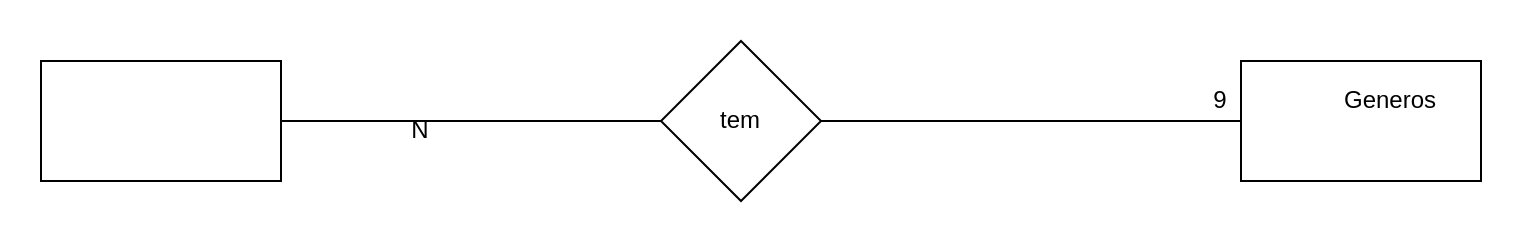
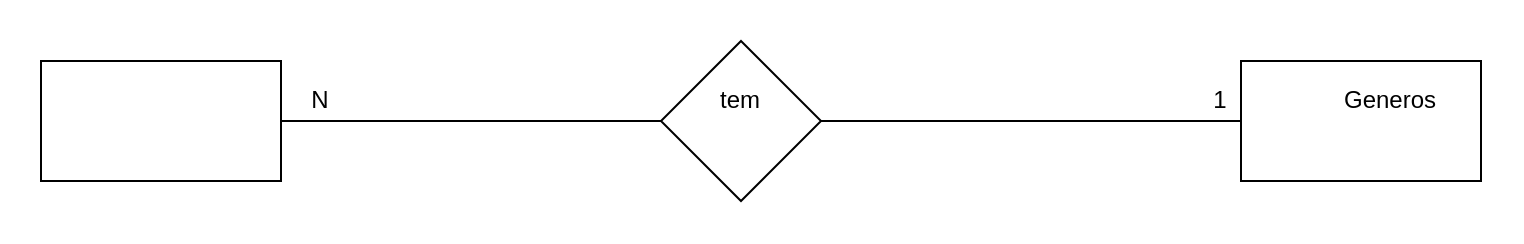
  <mxCell id="0" />
  <mxCell id="1" parent="0" />
  <mxCell id="2" value="" style="rounded=0;whiteSpace=wrap;html=1;" vertex="1" parent="1"><mxGeometry x="620" y="30" width="120" height="60" as="geometry" /></mxCell>
  <mxCell id="3" value="" style="rhombus;whiteSpace=wrap;html=1;" vertex="1" parent="1"><mxGeometry x="330" y="20" width="80" height="80" as="geometry" /></mxCell>
  <mxCell id="4" value="" style="rounded=0;whiteSpace=wrap;html=1;" vertex="1" parent="1"><mxGeometry x="20" y="30" width="120" height="60" as="geometry" /></mxCell>
  <mxCell id="5" value="" style="endArrow=none;html=1;entryX=0;entryY=0.5;entryDx=0;entryDy=0;exitX=1;exitY=0.5;exitDx=0;exitDy=0;" edge="1" parent="1" source="4" target="3"><mxGeometry width="50" height="50" relative="1" as="geometry"><mxPoint x="350" y="480" as="sourcePoint" /><mxPoint x="400" y="430" as="targetPoint" /></mxGeometry></mxCell>
  <mxCell id="6" value="" style="endArrow=none;html=1;entryX=0;entryY=0.5;entryDx=0;entryDy=0;exitX=1;exitY=0.5;exitDx=0;exitDy=0;" edge="1" parent="1" source="3" target="2"><mxGeometry width="50" height="50" relative="1" as="geometry"><mxPoint x="350" y="480" as="sourcePoint" /><mxPoint x="400" y="430" as="targetPoint" /></mxGeometry></mxCell>
- <mxCell id="7" value="tem" style="text;html=1;strokeColor=none;fillColor=none;align=center;verticalAlign=middle;whiteSpace=wrap;rounded=0;" vertex="1" parent="1"><mxGeometry x="350" y="50" width="40" height="20" as="geometry" /></mxCell>
+ <mxCell id="7" value="tem" style="text;html=1;strokeColor=none;fillColor=none;align=center;verticalAlign=middle;whiteSpace=wrap;rounded=0;" vertex="1" parent="1"><mxGeometry x="350" y="40" width="40" height="20" as="geometry" /></mxCell>
  <mxCell id="8" value="Generos" style="text;html=1;strokeColor=none;fillColor=none;align=center;verticalAlign=middle;whiteSpace=wrap;rounded=0;" vertex="1" parent="1"><mxGeometry x="675" y="40" width="40" height="20" as="geometry" /></mxCell>
- <mxCell id="9" value="N" style="text;html=1;strokeColor=none;fillColor=none;align=center;verticalAlign=middle;whiteSpace=wrap;rounded=0;" vertex="1" parent="1"><mxGeometry x="190" y="55" width="40" height="20" as="geometry" /></mxCell>
- <mxCell id="10" value="9" style="text;html=1;strokeColor=none;fillColor=none;align=center;verticalAlign=middle;whiteSpace=wrap;rounded=0;" vertex="1" parent="1"><mxGeometry x="590" y="40" width="40" height="20" as="geometry" /></mxCell>
+ <mxCell id="9" value="N" style="text;html=1;strokeColor=none;fillColor=none;align=center;verticalAlign=middle;whiteSpace=wrap;rounded=0;" vertex="1" parent="1"><mxGeometry x="140" y="40" width="40" height="20" as="geometry" /></mxCell>
+ <mxCell id="10" value="1" style="text;html=1;strokeColor=none;fillColor=none;align=center;verticalAlign=middle;whiteSpace=wrap;rounded=0;" vertex="1" parent="1"><mxGeometry x="590" y="40" width="40" height="20" as="geometry" /></mxCell>
